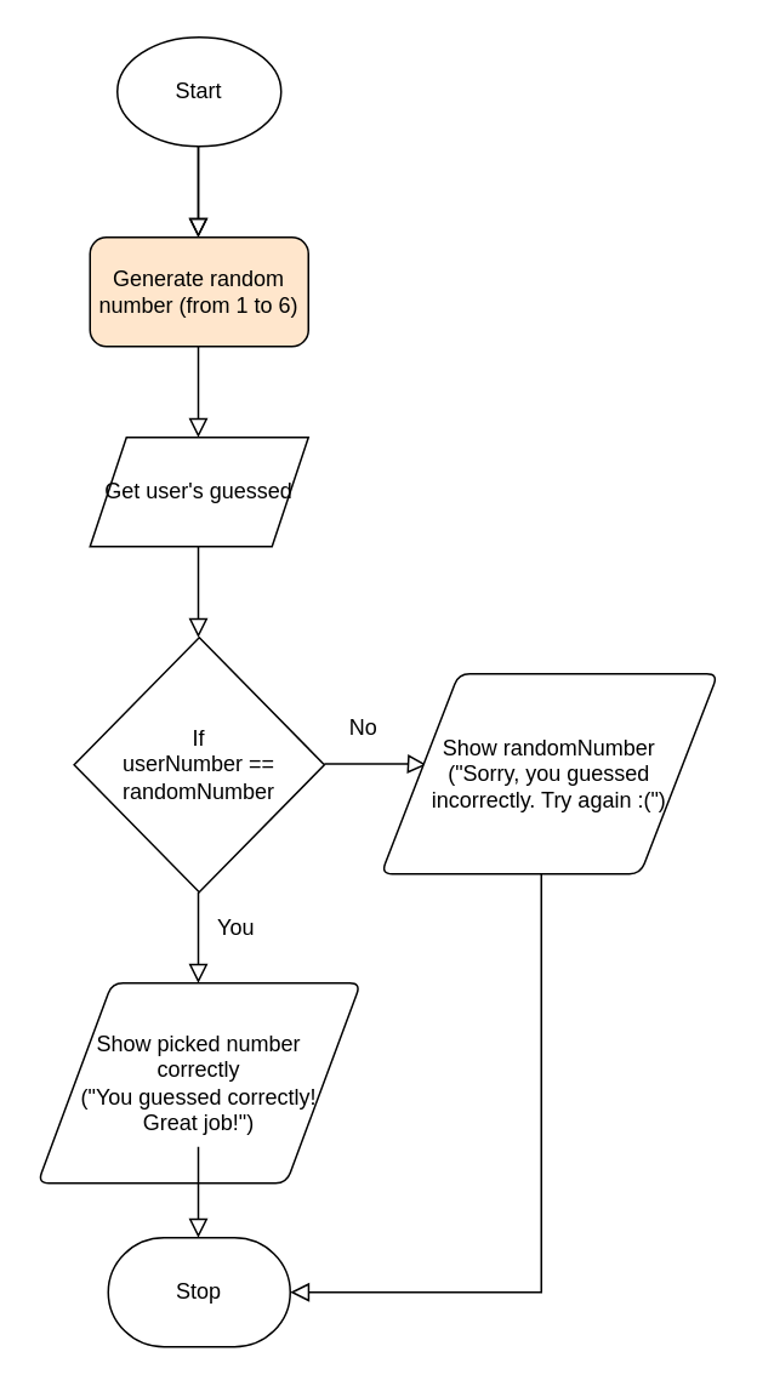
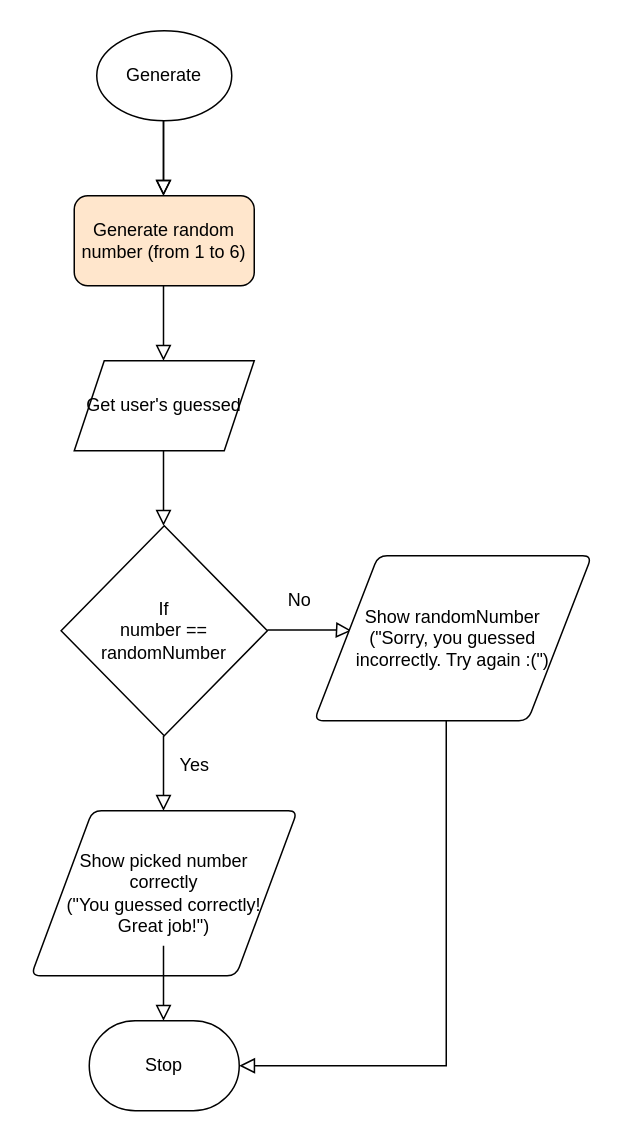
  <mxCell id="0" />
  <mxCell id="1" parent="0" />
  <mxCell id="2" value="" style="rounded=0;html=1;jettySize=auto;orthogonalLoop=1;fontSize=11;endArrow=block;endFill=0;endSize=8;strokeWidth=1;shadow=0;labelBackgroundColor=none;edgeStyle=orthogonalEdgeStyle;" parent="1" edge="1"><mxGeometry relative="1" as="geometry"><mxPoint x="108.5" y="80" as="sourcePoint" /><mxPoint x="108.5" y="130" as="targetPoint" /></mxGeometry></mxCell>
- <mxCell id="3" value="Start" style="ellipse;whiteSpace=wrap;html=1;" vertex="1" parent="1"><mxGeometry x="64" y="20" width="90" height="60" as="geometry" /></mxCell>
+ <mxCell id="3" value="Generate" style="ellipse;whiteSpace=wrap;html=1;" vertex="1" parent="1"><mxGeometry x="64" y="20" width="90" height="60" as="geometry" /></mxCell>
  <mxCell id="4" value="Generate random number (from 1 to 6)" style="rounded=1;whiteSpace=wrap;html=1;fillColor=#ffe6cc;" vertex="1" parent="1"><mxGeometry x="49" y="130" width="120" height="60" as="geometry" /></mxCell>
  <mxCell id="5" value="" style="rounded=0;html=1;jettySize=auto;orthogonalLoop=1;fontSize=11;endArrow=block;endFill=0;endSize=8;strokeWidth=1;shadow=0;labelBackgroundColor=none;edgeStyle=orthogonalEdgeStyle;" edge="1" parent="1"><mxGeometry relative="1" as="geometry"><mxPoint x="108.5" y="80" as="sourcePoint" /><mxPoint x="108.5" y="130" as="targetPoint" /></mxGeometry></mxCell>
  <mxCell id="6" value="" style="rounded=0;html=1;jettySize=auto;orthogonalLoop=1;fontSize=11;endArrow=block;endFill=0;endSize=8;strokeWidth=1;shadow=0;labelBackgroundColor=none;edgeStyle=orthogonalEdgeStyle;" edge="1" parent="1"><mxGeometry relative="1" as="geometry"><mxPoint x="108.5" y="190" as="sourcePoint" /><mxPoint x="108.5" y="240" as="targetPoint" /></mxGeometry></mxCell>
  <mxCell id="7" value="Get user's guessed" style="shape=parallelogram;perimeter=parallelogramPerimeter;whiteSpace=wrap;html=1;fixedSize=1;" vertex="1" parent="1"><mxGeometry x="49" y="240" width="120" height="60" as="geometry" /></mxCell>
  <mxCell id="8" value="" style="rounded=0;html=1;jettySize=auto;orthogonalLoop=1;fontSize=11;endArrow=block;endFill=0;endSize=8;strokeWidth=1;shadow=0;labelBackgroundColor=none;edgeStyle=orthogonalEdgeStyle;" edge="1" parent="1"><mxGeometry relative="1" as="geometry"><mxPoint x="108.5" y="300" as="sourcePoint" /><mxPoint x="108.5" y="350" as="targetPoint" /></mxGeometry></mxCell>
  <mxCell id="9" value="Stop" style="strokeWidth=1;html=1;shape=mxgraph.flowchart.terminator;whiteSpace=wrap;" vertex="1" parent="1"><mxGeometry x="59" y="680" width="100" height="60" as="geometry" /></mxCell>
- <mxCell id="10" value="If&lt;br&gt;userNumber == randomNumber" style="strokeWidth=1;html=1;shape=mxgraph.flowchart.decision;whiteSpace=wrap;" vertex="1" parent="1"><mxGeometry x="40.25" y="350" width="137.5" height="140" as="geometry" /></mxCell>
+ <mxCell id="10" value="If&lt;br&gt;number == randomNumber" style="strokeWidth=1;html=1;shape=mxgraph.flowchart.decision;whiteSpace=wrap;" vertex="1" parent="1"><mxGeometry x="40.25" y="350" width="137.5" height="140" as="geometry" /></mxCell>
  <mxCell id="11" value="" style="rounded=0;html=1;jettySize=auto;orthogonalLoop=1;fontSize=11;endArrow=block;endFill=0;endSize=8;strokeWidth=1;shadow=0;labelBackgroundColor=none;edgeStyle=orthogonalEdgeStyle;" edge="1" parent="1"><mxGeometry relative="1" as="geometry"><mxPoint x="108.5" y="490" as="sourcePoint" /><mxPoint x="108.5" y="540" as="targetPoint" /></mxGeometry></mxCell>
  <mxCell id="12" value="" style="rounded=0;html=1;jettySize=auto;orthogonalLoop=1;fontSize=11;endArrow=block;endFill=0;endSize=8;strokeWidth=1;shadow=0;labelBackgroundColor=none;edgeStyle=orthogonalEdgeStyle;" edge="1" parent="1"><mxGeometry relative="1" as="geometry"><mxPoint x="177.75" y="419.5" as="sourcePoint" /><mxPoint x="234" y="420" as="targetPoint" /><Array as="points"><mxPoint x="224" y="420" /><mxPoint x="224" y="420" /></Array></mxGeometry></mxCell>
  <mxCell id="13" value="Show picked number&lt;br&gt;correctly&lt;br&gt;(&quot;You guessed correctly!&lt;br&gt;Great job!&quot;)" style="shape=parallelogram;html=1;strokeWidth=1;perimeter=parallelogramPerimeter;whiteSpace=wrap;rounded=1;arcSize=12;size=0.23;" vertex="1" parent="1"><mxGeometry x="20.25" y="540" width="177.5" height="110" as="geometry" /></mxCell>
- <mxCell id="14" value="You" style="text;html=1;resizable=0;autosize=1;align=center;verticalAlign=middle;points=[];fillColor=none;strokeColor=none;rounded=0;" vertex="1" parent="1"><mxGeometry x="114" y="500" width="30" height="20" as="geometry" /></mxCell>
+ <mxCell id="14" value="Yes" style="text;html=1;resizable=0;autosize=1;align=center;verticalAlign=middle;points=[];fillColor=none;strokeColor=none;rounded=0;" vertex="1" parent="1"><mxGeometry x="114" y="500" width="30" height="20" as="geometry" /></mxCell>
  <mxCell id="15" value="" style="rounded=0;html=1;jettySize=auto;orthogonalLoop=1;fontSize=11;endArrow=block;endFill=0;endSize=8;strokeWidth=1;shadow=0;labelBackgroundColor=none;edgeStyle=orthogonalEdgeStyle;" edge="1" parent="1"><mxGeometry relative="1" as="geometry"><mxPoint x="108.5" y="630" as="sourcePoint" /><mxPoint x="108.5" y="680" as="targetPoint" /></mxGeometry></mxCell>
  <mxCell id="16" value="No" style="text;html=1;resizable=0;autosize=1;align=center;verticalAlign=middle;points=[];fillColor=none;strokeColor=none;rounded=0;" vertex="1" parent="1"><mxGeometry x="184" y="390" width="30" height="20" as="geometry" /></mxCell>
  <mxCell id="17" value="Show randomNumber&lt;br&gt;(&quot;Sorry, you guessed&lt;br&gt;incorrectly. Try again :(&quot;)" style="shape=parallelogram;html=1;strokeWidth=1;perimeter=parallelogramPerimeter;whiteSpace=wrap;rounded=1;arcSize=12;size=0.23;" vertex="1" parent="1"><mxGeometry x="209" y="370" width="185" height="110" as="geometry" /></mxCell>
  <mxCell id="18" value="" style="rounded=0;html=1;jettySize=auto;orthogonalLoop=1;fontSize=11;endArrow=block;endFill=0;endSize=8;strokeWidth=1;shadow=0;labelBackgroundColor=none;edgeStyle=orthogonalEdgeStyle;entryX=1;entryY=0.5;entryDx=0;entryDy=0;entryPerimeter=0;" edge="1" parent="1" target="9"><mxGeometry relative="1" as="geometry"><mxPoint x="297" y="480" as="sourcePoint" /><mxPoint x="297" y="720" as="targetPoint" /><Array as="points"><mxPoint x="297" y="710" /></Array></mxGeometry></mxCell>
